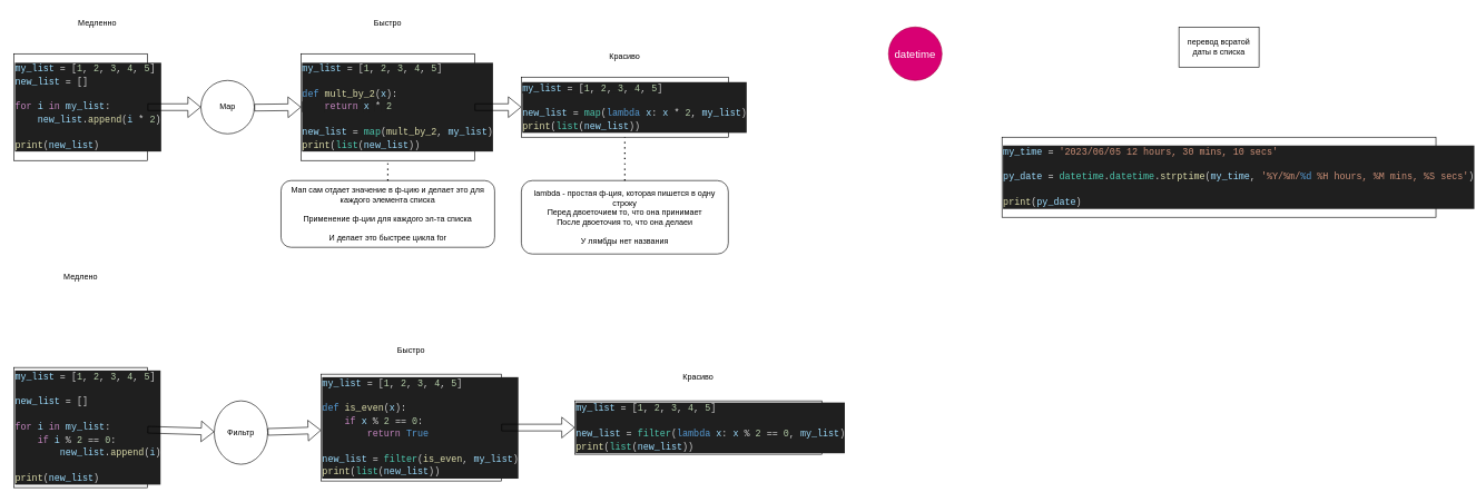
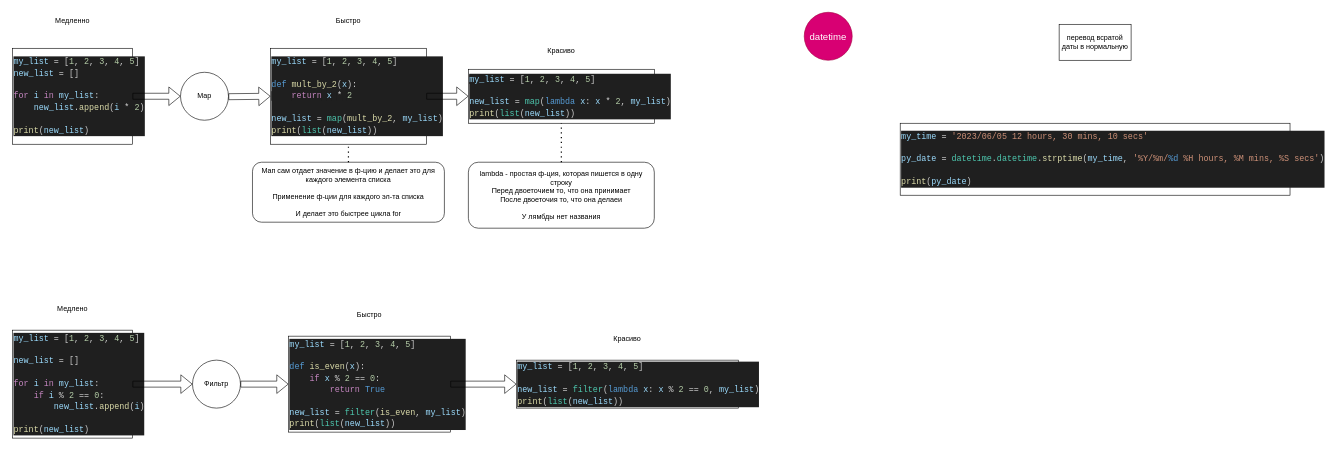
  <mxCell id="0" />
  <mxCell id="1" parent="0" />
  <mxCell id="2" value="Map" style="ellipse;whiteSpace=wrap;html=1;aspect=fixed;" parent="1" vertex="1"><mxGeometry x="300" y="120" width="80" height="80" as="geometry" /></mxCell>
  <mxCell id="3" value="&lt;div style=&quot;color: rgb(204, 204, 204); background-color: rgb(31, 31, 31); font-family: Consolas, &amp;quot;Courier New&amp;quot;, monospace; font-size: 14px; line-height: 19px; white-space: pre;&quot;&gt;&lt;div&gt;&lt;span style=&quot;color: rgb(156, 220, 254);&quot;&gt;my_list&lt;/span&gt; &lt;span style=&quot;color: rgb(212, 212, 212);&quot;&gt;=&lt;/span&gt; [&lt;span style=&quot;color: rgb(181, 206, 168);&quot;&gt;1&lt;/span&gt;, &lt;span style=&quot;color: rgb(181, 206, 168);&quot;&gt;2&lt;/span&gt;, &lt;span style=&quot;color: rgb(181, 206, 168);&quot;&gt;3&lt;/span&gt;, &lt;span style=&quot;color: rgb(181, 206, 168);&quot;&gt;4&lt;/span&gt;, &lt;span style=&quot;color: rgb(181, 206, 168);&quot;&gt;5&lt;/span&gt;]&lt;/div&gt;&lt;div&gt;&lt;span style=&quot;color: rgb(156, 220, 254);&quot;&gt;new_list&lt;/span&gt; &lt;span style=&quot;color: rgb(212, 212, 212);&quot;&gt;=&lt;/span&gt; []&lt;/div&gt;&lt;br&gt;&lt;div&gt;&lt;span style=&quot;color: rgb(197, 134, 192);&quot;&gt;for&lt;/span&gt; &lt;span style=&quot;color: rgb(156, 220, 254);&quot;&gt;i&lt;/span&gt; &lt;span style=&quot;color: rgb(197, 134, 192);&quot;&gt;in&lt;/span&gt; &lt;span style=&quot;color: rgb(156, 220, 254);&quot;&gt;my_list&lt;/span&gt;:&lt;/div&gt;&lt;div&gt;&amp;nbsp; &amp;nbsp; &lt;span style=&quot;color: rgb(156, 220, 254);&quot;&gt;new_list&lt;/span&gt;.&lt;span style=&quot;color: rgb(220, 220, 170);&quot;&gt;append&lt;/span&gt;(&lt;span style=&quot;color: rgb(156, 220, 254);&quot;&gt;i&lt;/span&gt; &lt;span style=&quot;color: rgb(212, 212, 212);&quot;&gt;*&lt;/span&gt; &lt;span style=&quot;color: rgb(181, 206, 168);&quot;&gt;2&lt;/span&gt;)&lt;/div&gt;&lt;br&gt;&lt;div&gt;&lt;span style=&quot;color: rgb(220, 220, 170);&quot;&gt;print&lt;/span&gt;(&lt;span style=&quot;color: rgb(156, 220, 254);&quot;&gt;new_list&lt;/span&gt;)&lt;/div&gt;&lt;/div&gt;" style="rounded=0;whiteSpace=wrap;html=1;align=left;" parent="1" vertex="1"><mxGeometry x="20" y="80" width="200" height="160" as="geometry" /></mxCell>
- <mxCell id="4" value="Медленно" style="text;html=1;align=center;verticalAlign=middle;whiteSpace=wrap;rounded=0;" parent="1" vertex="1"><mxGeometry x="115" y="20" width="60" height="30" as="geometry" /></mxCell>
+ <mxCell id="4" value="Медленно" style="text;html=1;align=center;verticalAlign=middle;whiteSpace=wrap;rounded=0;" parent="1" vertex="1"><mxGeometry x="90" y="20" width="60" height="30" as="geometry" /></mxCell>
  <mxCell id="5" value="&lt;div style=&quot;color: rgb(204, 204, 204); background-color: rgb(31, 31, 31); font-family: Consolas, &amp;quot;Courier New&amp;quot;, monospace; font-size: 14px; line-height: 19px; white-space: pre;&quot;&gt;&lt;div&gt;&lt;span style=&quot;color: rgb(156, 220, 254);&quot;&gt;my_list&lt;/span&gt; &lt;span style=&quot;color: rgb(212, 212, 212);&quot;&gt;=&lt;/span&gt; [&lt;span style=&quot;color: rgb(181, 206, 168);&quot;&gt;1&lt;/span&gt;, &lt;span style=&quot;color: rgb(181, 206, 168);&quot;&gt;2&lt;/span&gt;, &lt;span style=&quot;color: rgb(181, 206, 168);&quot;&gt;3&lt;/span&gt;, &lt;span style=&quot;color: rgb(181, 206, 168);&quot;&gt;4&lt;/span&gt;, &lt;span style=&quot;color: rgb(181, 206, 168);&quot;&gt;5&lt;/span&gt;]&lt;/div&gt;&lt;br&gt;&lt;div&gt;&lt;span style=&quot;color: rgb(86, 156, 214);&quot;&gt;def&lt;/span&gt; &lt;span style=&quot;color: rgb(220, 220, 170);&quot;&gt;mult_by_2&lt;/span&gt;(&lt;span style=&quot;color: rgb(156, 220, 254);&quot;&gt;x&lt;/span&gt;): &lt;/div&gt;&lt;div&gt;&lt;span style=&quot;background-color: light-dark(rgb(31, 31, 31), rgb(210, 210, 210)); color: light-dark(rgb(204, 204, 204), rgb(62, 62, 62));&quot;&gt;&amp;nbsp; &amp;nbsp; &lt;/span&gt;&lt;span style=&quot;background-color: light-dark(rgb(31, 31, 31), rgb(210, 210, 210)); color: rgb(197, 134, 192);&quot;&gt;return&lt;/span&gt;&lt;span style=&quot;background-color: light-dark(rgb(31, 31, 31), rgb(210, 210, 210)); color: light-dark(rgb(204, 204, 204), rgb(62, 62, 62));&quot;&gt; &lt;/span&gt;&lt;span style=&quot;background-color: light-dark(rgb(31, 31, 31), rgb(210, 210, 210)); color: rgb(156, 220, 254);&quot;&gt;x&lt;/span&gt;&lt;span style=&quot;background-color: light-dark(rgb(31, 31, 31), rgb(210, 210, 210)); color: light-dark(rgb(204, 204, 204), rgb(62, 62, 62));&quot;&gt; &lt;/span&gt;&lt;span style=&quot;background-color: light-dark(rgb(31, 31, 31), rgb(210, 210, 210)); color: rgb(212, 212, 212);&quot;&gt;*&lt;/span&gt;&lt;span style=&quot;background-color: light-dark(rgb(31, 31, 31), rgb(210, 210, 210)); color: light-dark(rgb(204, 204, 204), rgb(62, 62, 62));&quot;&gt; &lt;/span&gt;&lt;span style=&quot;background-color: light-dark(rgb(31, 31, 31), rgb(210, 210, 210)); color: rgb(181, 206, 168);&quot;&gt;2&lt;/span&gt;&lt;/div&gt;&lt;br&gt;&lt;div&gt;&lt;span style=&quot;color: rgb(156, 220, 254);&quot;&gt;new_list&lt;/span&gt; &lt;span style=&quot;color: rgb(212, 212, 212);&quot;&gt;=&lt;/span&gt; &lt;span style=&quot;color: rgb(78, 201, 176);&quot;&gt;map&lt;/span&gt;(&lt;span style=&quot;color: rgb(220, 220, 170);&quot;&gt;mult_by_2&lt;/span&gt;, &lt;span style=&quot;color: rgb(156, 220, 254);&quot;&gt;my_list&lt;/span&gt;)&lt;/div&gt;&lt;div&gt;&lt;span style=&quot;color: rgb(220, 220, 170);&quot;&gt;print&lt;/span&gt;(&lt;span style=&quot;color: rgb(78, 201, 176);&quot;&gt;list&lt;/span&gt;(&lt;span style=&quot;color: rgb(156, 220, 254);&quot;&gt;new_list&lt;/span&gt;))&lt;/div&gt;&lt;/div&gt;" style="rounded=0;whiteSpace=wrap;html=1;align=left;" parent="1" vertex="1"><mxGeometry x="450" y="80" width="260" height="160" as="geometry" /></mxCell>
  <mxCell id="6" value="Быстро" style="text;html=1;align=center;verticalAlign=middle;whiteSpace=wrap;rounded=0;" parent="1" vertex="1"><mxGeometry x="550" y="20" width="60" height="30" as="geometry" /></mxCell>
  <mxCell id="7" value="" style="shape=flexArrow;endArrow=classic;html=1;rounded=0;" parent="1" source="3" target="2" edge="1"><mxGeometry width="50" height="50" relative="1" as="geometry"><mxPoint x="310" y="190" as="sourcePoint" /><mxPoint x="360" y="140" as="targetPoint" /></mxGeometry></mxCell>
  <mxCell id="8" value="" style="shape=flexArrow;endArrow=classic;html=1;rounded=0;" parent="1" source="2" target="5" edge="1"><mxGeometry width="50" height="50" relative="1" as="geometry"><mxPoint x="310" y="190" as="sourcePoint" /><mxPoint x="360" y="140" as="targetPoint" /></mxGeometry></mxCell>
  <mxCell id="9" value="Мап сам отдает значение в ф-цию и делает это для каждого элемента списка&lt;div&gt;&lt;br&gt;&lt;/div&gt;&lt;div&gt;Применение ф-ции для каждого эл-та списка&lt;br&gt;&lt;div&gt;&lt;br&gt;&lt;/div&gt;&lt;div&gt;И делает это быстрее цикла for&lt;/div&gt;&lt;/div&gt;" style="rounded=1;whiteSpace=wrap;html=1;" parent="1" vertex="1"><mxGeometry x="420" y="270" width="320" height="100" as="geometry" /></mxCell>
  <mxCell id="10" value="" style="endArrow=none;dashed=1;html=1;dashPattern=1 3;strokeWidth=2;rounded=0;" parent="1" source="9" target="5" edge="1"><mxGeometry width="50" height="50" relative="1" as="geometry"><mxPoint x="510" y="260" as="sourcePoint" /><mxPoint x="560" y="210" as="targetPoint" /></mxGeometry></mxCell>
  <mxCell id="11" value="" style="shape=flexArrow;endArrow=classic;html=1;rounded=0;" parent="1" source="5" target="12" edge="1"><mxGeometry width="50" height="50" relative="1" as="geometry"><mxPoint x="710" y="159.5" as="sourcePoint" /><mxPoint x="780" y="159.5" as="targetPoint" /></mxGeometry></mxCell>
  <mxCell id="12" value="&lt;div style=&quot;color: rgb(204, 204, 204); background-color: rgb(31, 31, 31); font-family: Consolas, &amp;quot;Courier New&amp;quot;, monospace; font-size: 14px; line-height: 19px; white-space: pre;&quot;&gt;&lt;div&gt;&lt;span style=&quot;background-color: light-dark(rgb(31, 31, 31), rgb(210, 210, 210)); color: rgb(156, 220, 254);&quot;&gt;my_list&lt;/span&gt;&lt;span style=&quot;background-color: light-dark(rgb(31, 31, 31), rgb(210, 210, 210)); color: light-dark(rgb(204, 204, 204), rgb(62, 62, 62));&quot;&gt; &lt;/span&gt;&lt;span style=&quot;background-color: light-dark(rgb(31, 31, 31), rgb(210, 210, 210)); color: rgb(212, 212, 212);&quot;&gt;=&lt;/span&gt;&lt;span style=&quot;background-color: light-dark(rgb(31, 31, 31), rgb(210, 210, 210)); color: light-dark(rgb(204, 204, 204), rgb(62, 62, 62));&quot;&gt; [&lt;/span&gt;&lt;span style=&quot;background-color: light-dark(rgb(31, 31, 31), rgb(210, 210, 210)); color: rgb(181, 206, 168);&quot;&gt;1&lt;/span&gt;&lt;span style=&quot;background-color: light-dark(rgb(31, 31, 31), rgb(210, 210, 210)); color: light-dark(rgb(204, 204, 204), rgb(62, 62, 62));&quot;&gt;, &lt;/span&gt;&lt;span style=&quot;background-color: light-dark(rgb(31, 31, 31), rgb(210, 210, 210)); color: rgb(181, 206, 168);&quot;&gt;2&lt;/span&gt;&lt;span style=&quot;background-color: light-dark(rgb(31, 31, 31), rgb(210, 210, 210)); color: light-dark(rgb(204, 204, 204), rgb(62, 62, 62));&quot;&gt;, &lt;/span&gt;&lt;span style=&quot;background-color: light-dark(rgb(31, 31, 31), rgb(210, 210, 210)); color: rgb(181, 206, 168);&quot;&gt;3&lt;/span&gt;&lt;span style=&quot;background-color: light-dark(rgb(31, 31, 31), rgb(210, 210, 210)); color: light-dark(rgb(204, 204, 204), rgb(62, 62, 62));&quot;&gt;, &lt;/span&gt;&lt;span style=&quot;background-color: light-dark(rgb(31, 31, 31), rgb(210, 210, 210)); color: rgb(181, 206, 168);&quot;&gt;4&lt;/span&gt;&lt;span style=&quot;background-color: light-dark(rgb(31, 31, 31), rgb(210, 210, 210)); color: light-dark(rgb(204, 204, 204), rgb(62, 62, 62));&quot;&gt;, &lt;/span&gt;&lt;span style=&quot;background-color: light-dark(rgb(31, 31, 31), rgb(210, 210, 210)); color: rgb(181, 206, 168);&quot;&gt;5&lt;/span&gt;&lt;span style=&quot;background-color: light-dark(rgb(31, 31, 31), rgb(210, 210, 210)); color: light-dark(rgb(204, 204, 204), rgb(62, 62, 62));&quot;&gt;]&lt;/span&gt;&lt;/div&gt;&lt;br&gt;&lt;div&gt;&lt;span style=&quot;color: rgb(156, 220, 254);&quot;&gt;new_list&lt;/span&gt; &lt;span style=&quot;color: rgb(212, 212, 212);&quot;&gt;=&lt;/span&gt; &lt;span style=&quot;color: rgb(78, 201, 176);&quot;&gt;map&lt;/span&gt;(&lt;span style=&quot;color: rgb(86, 156, 214);&quot;&gt;lambda&lt;/span&gt; &lt;span style=&quot;color: rgb(156, 220, 254);&quot;&gt;x&lt;/span&gt;: &lt;span style=&quot;color: rgb(156, 220, 254);&quot;&gt;x&lt;/span&gt; &lt;span style=&quot;color: rgb(212, 212, 212);&quot;&gt;*&lt;/span&gt; &lt;span style=&quot;color: rgb(181, 206, 168);&quot;&gt;2&lt;/span&gt;, &lt;span style=&quot;color: rgb(156, 220, 254);&quot;&gt;my_list&lt;/span&gt;)&lt;/div&gt;&lt;div&gt;&lt;span style=&quot;color: rgb(220, 220, 170);&quot;&gt;print&lt;/span&gt;(&lt;span style=&quot;color: rgb(78, 201, 176);&quot;&gt;list&lt;/span&gt;(&lt;span style=&quot;color: rgb(156, 220, 254);&quot;&gt;new_list&lt;/span&gt;))&lt;/div&gt;&lt;/div&gt;" style="rounded=0;whiteSpace=wrap;html=1;align=left;" parent="1" vertex="1"><mxGeometry x="780" y="115" width="310" height="90" as="geometry" /></mxCell>
  <mxCell id="13" value="lambda - простая ф-ция, которая пишется в одну строку&lt;div&gt;Перед двоеточием то, что она принимает&lt;/div&gt;&lt;div&gt;После двоеточия то, что она делаеи&lt;/div&gt;&lt;div&gt;&lt;br&gt;&lt;/div&gt;&lt;div&gt;У лямбды нет названия&lt;/div&gt;" style="rounded=1;whiteSpace=wrap;html=1;" parent="1" vertex="1"><mxGeometry x="780" y="270" width="310" height="110" as="geometry" /></mxCell>
  <mxCell id="14" value="" style="endArrow=none;dashed=1;html=1;dashPattern=1 3;strokeWidth=2;rounded=0;" parent="1" source="13" target="12" edge="1"><mxGeometry width="50" height="50" relative="1" as="geometry"><mxPoint x="770" y="270" as="sourcePoint" /><mxPoint x="820" y="220" as="targetPoint" /></mxGeometry></mxCell>
  <mxCell id="15" value="Красиво" style="text;html=1;align=center;verticalAlign=middle;whiteSpace=wrap;rounded=0;" parent="1" vertex="1"><mxGeometry x="905" y="70" width="60" height="30" as="geometry" /></mxCell>
  <mxCell id="16" value="&lt;div style=&quot;color: rgb(204, 204, 204); background-color: rgb(31, 31, 31); font-family: Consolas, &amp;quot;Courier New&amp;quot;, monospace; font-size: 14px; line-height: 19px; white-space: pre;&quot;&gt;&lt;div&gt;&lt;span style=&quot;color: #9cdcfe;&quot;&gt;my_list&lt;/span&gt; &lt;span style=&quot;color: #d4d4d4;&quot;&gt;=&lt;/span&gt; [&lt;span style=&quot;color: #b5cea8;&quot;&gt;1&lt;/span&gt;, &lt;span style=&quot;color: #b5cea8;&quot;&gt;2&lt;/span&gt;, &lt;span style=&quot;color: #b5cea8;&quot;&gt;3&lt;/span&gt;, &lt;span style=&quot;color: #b5cea8;&quot;&gt;4&lt;/span&gt;, &lt;span style=&quot;color: #b5cea8;&quot;&gt;5&lt;/span&gt;]&lt;/div&gt;&lt;br&gt;&lt;div&gt;&lt;span style=&quot;color: #9cdcfe;&quot;&gt;new_list&lt;/span&gt; &lt;span style=&quot;color: #d4d4d4;&quot;&gt;=&lt;/span&gt; []&lt;/div&gt;&lt;br&gt;&lt;div&gt;&lt;span style=&quot;color: #c586c0;&quot;&gt;for&lt;/span&gt; &lt;span style=&quot;color: #9cdcfe;&quot;&gt;i&lt;/span&gt; &lt;span style=&quot;color: #c586c0;&quot;&gt;in&lt;/span&gt; &lt;span style=&quot;color: #9cdcfe;&quot;&gt;my_list&lt;/span&gt;:&lt;/div&gt;&lt;div&gt;&amp;nbsp; &amp;nbsp; &lt;span style=&quot;color: #c586c0;&quot;&gt;if&lt;/span&gt; &lt;span style=&quot;color: #9cdcfe;&quot;&gt;i&lt;/span&gt; &lt;span style=&quot;color: #d4d4d4;&quot;&gt;%&lt;/span&gt; &lt;span style=&quot;color: #b5cea8;&quot;&gt;2&lt;/span&gt; &lt;span style=&quot;color: #d4d4d4;&quot;&gt;==&lt;/span&gt; &lt;span style=&quot;color: #b5cea8;&quot;&gt;0&lt;/span&gt;:&lt;/div&gt;&lt;div&gt;&amp;nbsp; &amp;nbsp; &amp;nbsp; &amp;nbsp; &lt;span style=&quot;color: #9cdcfe;&quot;&gt;new_list&lt;/span&gt;.&lt;span style=&quot;color: #dcdcaa;&quot;&gt;append&lt;/span&gt;(&lt;span style=&quot;color: #9cdcfe;&quot;&gt;i&lt;/span&gt;)&lt;/div&gt;&lt;br&gt;&lt;div&gt;&lt;span style=&quot;color: #dcdcaa;&quot;&gt;print&lt;/span&gt;(&lt;span style=&quot;color: #9cdcfe;&quot;&gt;new_list&lt;/span&gt;)&lt;/div&gt;&lt;/div&gt;" style="rounded=0;whiteSpace=wrap;html=1;align=left;" parent="1" vertex="1"><mxGeometry x="20" y="550" width="200" height="180" as="geometry" /></mxCell>
- <mxCell id="17" value="Медлено" style="text;html=1;align=center;verticalAlign=middle;whiteSpace=wrap;rounded=0;" parent="1" vertex="1"><mxGeometry x="90" y="400" width="60" height="30" as="geometry" /></mxCell>
- <mxCell id="18" value="Фильтр" style="ellipse;whiteSpace=wrap;html=1;aspect=fixed;" parent="1" vertex="1"><mxGeometry x="320" y="600" width="80" height="95" as="geometry" /></mxCell>
+ <mxCell id="17" value="Медлено" style="text;html=1;align=center;verticalAlign=middle;whiteSpace=wrap;rounded=0;" parent="1" vertex="1"><mxGeometry x="90" y="500" width="60" height="30" as="geometry" /></mxCell>
+ <mxCell id="18" value="Фильтр" style="ellipse;whiteSpace=wrap;html=1;aspect=fixed;" parent="1" vertex="1"><mxGeometry x="320" y="600" width="80" height="80" as="geometry" /></mxCell>
  <mxCell id="19" value="" style="shape=flexArrow;endArrow=classic;html=1;rounded=0;" parent="1" source="16" target="18" edge="1"><mxGeometry width="50" height="50" relative="1" as="geometry"><mxPoint x="260" y="630" as="sourcePoint" /><mxPoint x="310" y="580" as="targetPoint" /></mxGeometry></mxCell>
  <mxCell id="20" value="" style="shape=flexArrow;endArrow=classic;html=1;rounded=0;" parent="1" source="18" target="21" edge="1"><mxGeometry width="50" height="50" relative="1" as="geometry"><mxPoint x="420" y="650" as="sourcePoint" /><mxPoint x="470" y="600" as="targetPoint" /></mxGeometry></mxCell>
  <mxCell id="21" value="&lt;div style=&quot;color: rgb(204, 204, 204); background-color: rgb(31, 31, 31); font-family: Consolas, &amp;quot;Courier New&amp;quot;, monospace; font-size: 14px; line-height: 19px; white-space: pre;&quot;&gt;&lt;div&gt;&lt;span style=&quot;color: #9cdcfe;&quot;&gt;my_list&lt;/span&gt; &lt;span style=&quot;color: #d4d4d4;&quot;&gt;=&lt;/span&gt; [&lt;span style=&quot;color: #b5cea8;&quot;&gt;1&lt;/span&gt;, &lt;span style=&quot;color: #b5cea8;&quot;&gt;2&lt;/span&gt;, &lt;span style=&quot;color: #b5cea8;&quot;&gt;3&lt;/span&gt;, &lt;span style=&quot;color: #b5cea8;&quot;&gt;4&lt;/span&gt;, &lt;span style=&quot;color: #b5cea8;&quot;&gt;5&lt;/span&gt;]&lt;/div&gt;&lt;br&gt;&lt;div&gt;&lt;span style=&quot;color: #569cd6;&quot;&gt;def&lt;/span&gt; &lt;span style=&quot;color: #dcdcaa;&quot;&gt;is_even&lt;/span&gt;(&lt;span style=&quot;color: #9cdcfe;&quot;&gt;x&lt;/span&gt;):&lt;/div&gt;&lt;div&gt;&amp;nbsp; &amp;nbsp; &lt;span style=&quot;color: #c586c0;&quot;&gt;if&lt;/span&gt; &lt;span style=&quot;color: #9cdcfe;&quot;&gt;x&lt;/span&gt; &lt;span style=&quot;color: #d4d4d4;&quot;&gt;%&lt;/span&gt; &lt;span style=&quot;color: #b5cea8;&quot;&gt;2&lt;/span&gt; &lt;span style=&quot;color: #d4d4d4;&quot;&gt;==&lt;/span&gt; &lt;span style=&quot;color: #b5cea8;&quot;&gt;0&lt;/span&gt;:&lt;/div&gt;&lt;div&gt;&amp;nbsp; &amp;nbsp; &amp;nbsp; &amp;nbsp; &lt;span style=&quot;color: #c586c0;&quot;&gt;return&lt;/span&gt; &lt;span style=&quot;color: #569cd6;&quot;&gt;True&lt;/span&gt;&lt;/div&gt;&lt;div&gt;&amp;nbsp; &amp;nbsp; &lt;/div&gt;&lt;div&gt;&lt;span style=&quot;color: #9cdcfe;&quot;&gt;new_list&lt;/span&gt; &lt;span style=&quot;color: #d4d4d4;&quot;&gt;=&lt;/span&gt; &lt;span style=&quot;color: #4ec9b0;&quot;&gt;filter&lt;/span&gt;(&lt;span style=&quot;color: #dcdcaa;&quot;&gt;is_even&lt;/span&gt;, &lt;span style=&quot;color: #9cdcfe;&quot;&gt;my_list&lt;/span&gt;)&lt;/div&gt;&lt;div&gt;&lt;span style=&quot;color: #dcdcaa;&quot;&gt;print&lt;/span&gt;(&lt;span style=&quot;color: #4ec9b0;&quot;&gt;list&lt;/span&gt;(&lt;span style=&quot;color: #9cdcfe;&quot;&gt;new_list&lt;/span&gt;))&lt;/div&gt;&lt;/div&gt;" style="rounded=0;whiteSpace=wrap;html=1;align=left;" parent="1" vertex="1"><mxGeometry x="480" y="560" width="270" height="160" as="geometry" /></mxCell>
  <mxCell id="22" value="Быстро" style="text;html=1;align=center;verticalAlign=middle;whiteSpace=wrap;rounded=0;" parent="1" vertex="1"><mxGeometry x="585" y="510" width="60" height="30" as="geometry" /></mxCell>
  <mxCell id="23" value="&lt;div style=&quot;color: rgb(204, 204, 204); background-color: rgb(31, 31, 31); font-family: Consolas, &amp;quot;Courier New&amp;quot;, monospace; font-size: 14px; line-height: 19px; white-space: pre;&quot;&gt;&lt;div&gt;&lt;span style=&quot;color: #9cdcfe;&quot;&gt;my_list&lt;/span&gt; &lt;span style=&quot;color: #d4d4d4;&quot;&gt;=&lt;/span&gt; [&lt;span style=&quot;color: #b5cea8;&quot;&gt;1&lt;/span&gt;, &lt;span style=&quot;color: #b5cea8;&quot;&gt;2&lt;/span&gt;, &lt;span style=&quot;color: #b5cea8;&quot;&gt;3&lt;/span&gt;, &lt;span style=&quot;color: #b5cea8;&quot;&gt;4&lt;/span&gt;, &lt;span style=&quot;color: #b5cea8;&quot;&gt;5&lt;/span&gt;]&lt;/div&gt;&lt;br&gt;&lt;div&gt;&lt;span style=&quot;color: #9cdcfe;&quot;&gt;new_list&lt;/span&gt; &lt;span style=&quot;color: #d4d4d4;&quot;&gt;=&lt;/span&gt; &lt;span style=&quot;color: #4ec9b0;&quot;&gt;filter&lt;/span&gt;(&lt;span style=&quot;color: #569cd6;&quot;&gt;lambda&lt;/span&gt; &lt;span style=&quot;color: #9cdcfe;&quot;&gt;x&lt;/span&gt;: &lt;span style=&quot;color: #9cdcfe;&quot;&gt;x&lt;/span&gt; &lt;span style=&quot;color: #d4d4d4;&quot;&gt;%&lt;/span&gt; &lt;span style=&quot;color: #b5cea8;&quot;&gt;2&lt;/span&gt; &lt;span style=&quot;color: #d4d4d4;&quot;&gt;==&lt;/span&gt; &lt;span style=&quot;color: #b5cea8;&quot;&gt;0&lt;/span&gt;, &lt;span style=&quot;color: #9cdcfe;&quot;&gt;my_list&lt;/span&gt;)&lt;/div&gt;&lt;div&gt;&lt;span style=&quot;color: #dcdcaa;&quot;&gt;print&lt;/span&gt;(&lt;span style=&quot;color: #4ec9b0;&quot;&gt;list&lt;/span&gt;(&lt;span style=&quot;color: #9cdcfe;&quot;&gt;new_list&lt;/span&gt;))&lt;/div&gt;&lt;/div&gt;" style="rounded=0;whiteSpace=wrap;html=1;align=left;" parent="1" vertex="1"><mxGeometry x="860" y="600" width="370" height="80" as="geometry" /></mxCell>
  <mxCell id="24" value="" style="shape=flexArrow;endArrow=classic;html=1;rounded=0;" parent="1" source="21" target="23" edge="1"><mxGeometry width="50" height="50" relative="1" as="geometry"><mxPoint x="860" y="620" as="sourcePoint" /><mxPoint x="910" y="570" as="targetPoint" /></mxGeometry></mxCell>
  <mxCell id="25" value="Красиво" style="text;html=1;align=center;verticalAlign=middle;whiteSpace=wrap;rounded=0;" parent="1" vertex="1"><mxGeometry x="1015" y="550" width="60" height="30" as="geometry" /></mxCell>
- <mxCell id="26" value="datetime" style="ellipse;whiteSpace=wrap;html=1;aspect=fixed;fillColor=#d80073;fontColor=#ffffff;strokeColor=#A50040;fontSize=16;" parent="1" vertex="1"><mxGeometry x="1330" y="40" width="80" height="80" as="geometry" /></mxCell>
+ <mxCell id="26" value="datetime" style="ellipse;whiteSpace=wrap;html=1;aspect=fixed;fillColor=#d80073;fontColor=#ffffff;strokeColor=#A50040;fontSize=16;" parent="1" vertex="1"><mxGeometry x="1340" y="20" width="80" height="80" as="geometry" /></mxCell>
  <mxCell id="27" value="&lt;div style=&quot;color: rgb(204, 204, 204); background-color: rgb(31, 31, 31); font-family: Consolas, &amp;quot;Courier New&amp;quot;, monospace; font-size: 14px; line-height: 19px; white-space: pre;&quot;&gt;&lt;div&gt;&lt;span style=&quot;color: #9cdcfe;&quot;&gt;my_time&lt;/span&gt; &lt;span style=&quot;color: #d4d4d4;&quot;&gt;=&lt;/span&gt; &lt;span style=&quot;color: #ce9178;&quot;&gt;'2023/06/05 12 hours, 30 mins, 10 secs'&lt;/span&gt;&lt;/div&gt;&lt;br&gt;&lt;div&gt;&lt;span style=&quot;color: #9cdcfe;&quot;&gt;py_date&lt;/span&gt; &lt;span style=&quot;color: #d4d4d4;&quot;&gt;=&lt;/span&gt; &lt;span style=&quot;color: #4ec9b0;&quot;&gt;datetime&lt;/span&gt;.&lt;span style=&quot;color: #4ec9b0;&quot;&gt;datetime&lt;/span&gt;.&lt;span style=&quot;color: #dcdcaa;&quot;&gt;strptime&lt;/span&gt;(&lt;span style=&quot;color: #9cdcfe;&quot;&gt;my_time&lt;/span&gt;, &lt;span style=&quot;color: #ce9178;&quot;&gt;'%Y/%m/&lt;/span&gt;&lt;span style=&quot;color: #569cd6;&quot;&gt;%d&lt;/span&gt;&lt;span style=&quot;color: #ce9178;&quot;&gt; %H hours, %M mins, %S secs'&lt;/span&gt;)&lt;/div&gt;&lt;br&gt;&lt;div&gt;&lt;span style=&quot;color: #dcdcaa;&quot;&gt;print&lt;/span&gt;(&lt;span style=&quot;color: #9cdcfe;&quot;&gt;py_date&lt;/span&gt;)&lt;/div&gt;&lt;/div&gt;" style="rounded=0;whiteSpace=wrap;html=1;align=left;" vertex="1" parent="1"><mxGeometry x="1500" y="205" width="650" height="120" as="geometry" /></mxCell>
- <mxCell id="28" value="перевод всратой даты в списка" style="rounded=0;whiteSpace=wrap;html=1;" vertex="1" parent="1"><mxGeometry x="1765" y="40" width="120" height="60" as="geometry" /></mxCell>
+ <mxCell id="28" value="перевод всратой даты в нормальную" style="rounded=0;whiteSpace=wrap;html=1;" vertex="1" parent="1"><mxGeometry x="1765" y="40" width="120" height="60" as="geometry" /></mxCell>
